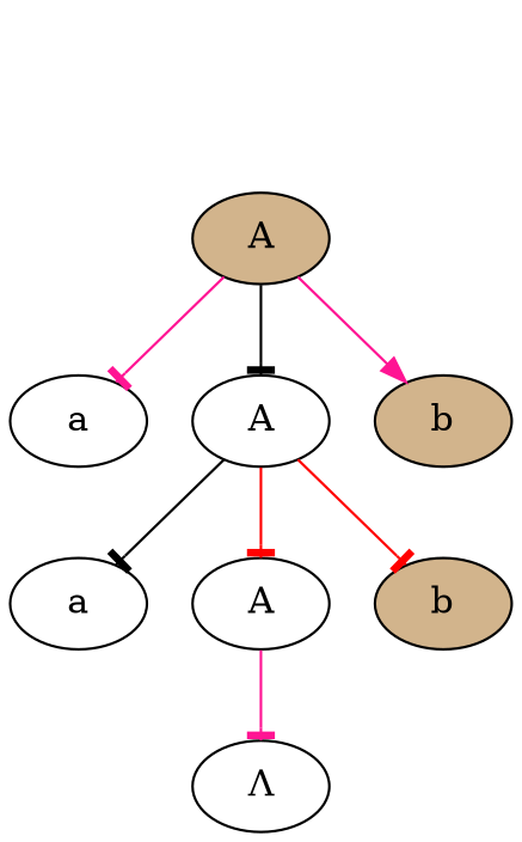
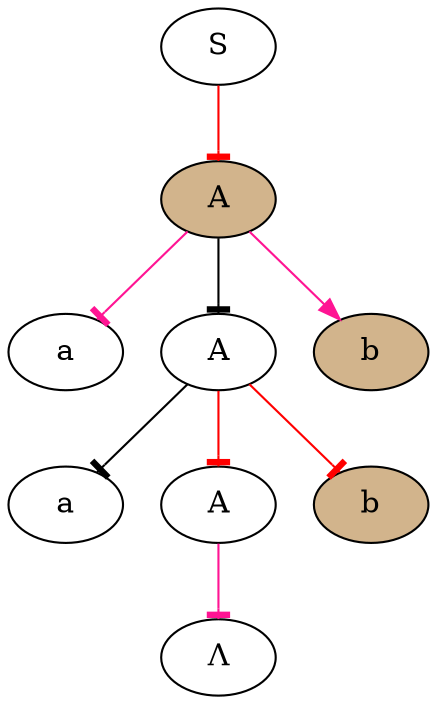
  digraph {
    node [style=filled fillcolor=white]
    edge [color=deeppink arrowhead=tee]
    n1 [label=A fillcolor=tan]
+   S
    n3 [label=a]
    n4 [label=A]
    n5 [label=b fillcolor=tan]
    n6 [label=a]
    n7 [label=A]
    n8 [label=b fillcolor=tan]
    n9 [label="Λ"]
    n1 -> n3
    n1 -> n4 [color=black]
    n1 -> n5 [arrowhead=normal]
+   S -> n1 [color=red]
    n4 -> n6 [color=black]
    n4 -> n7 [color=red]
    n4 -> n8 [color=red]
    n7 -> n9
  }
